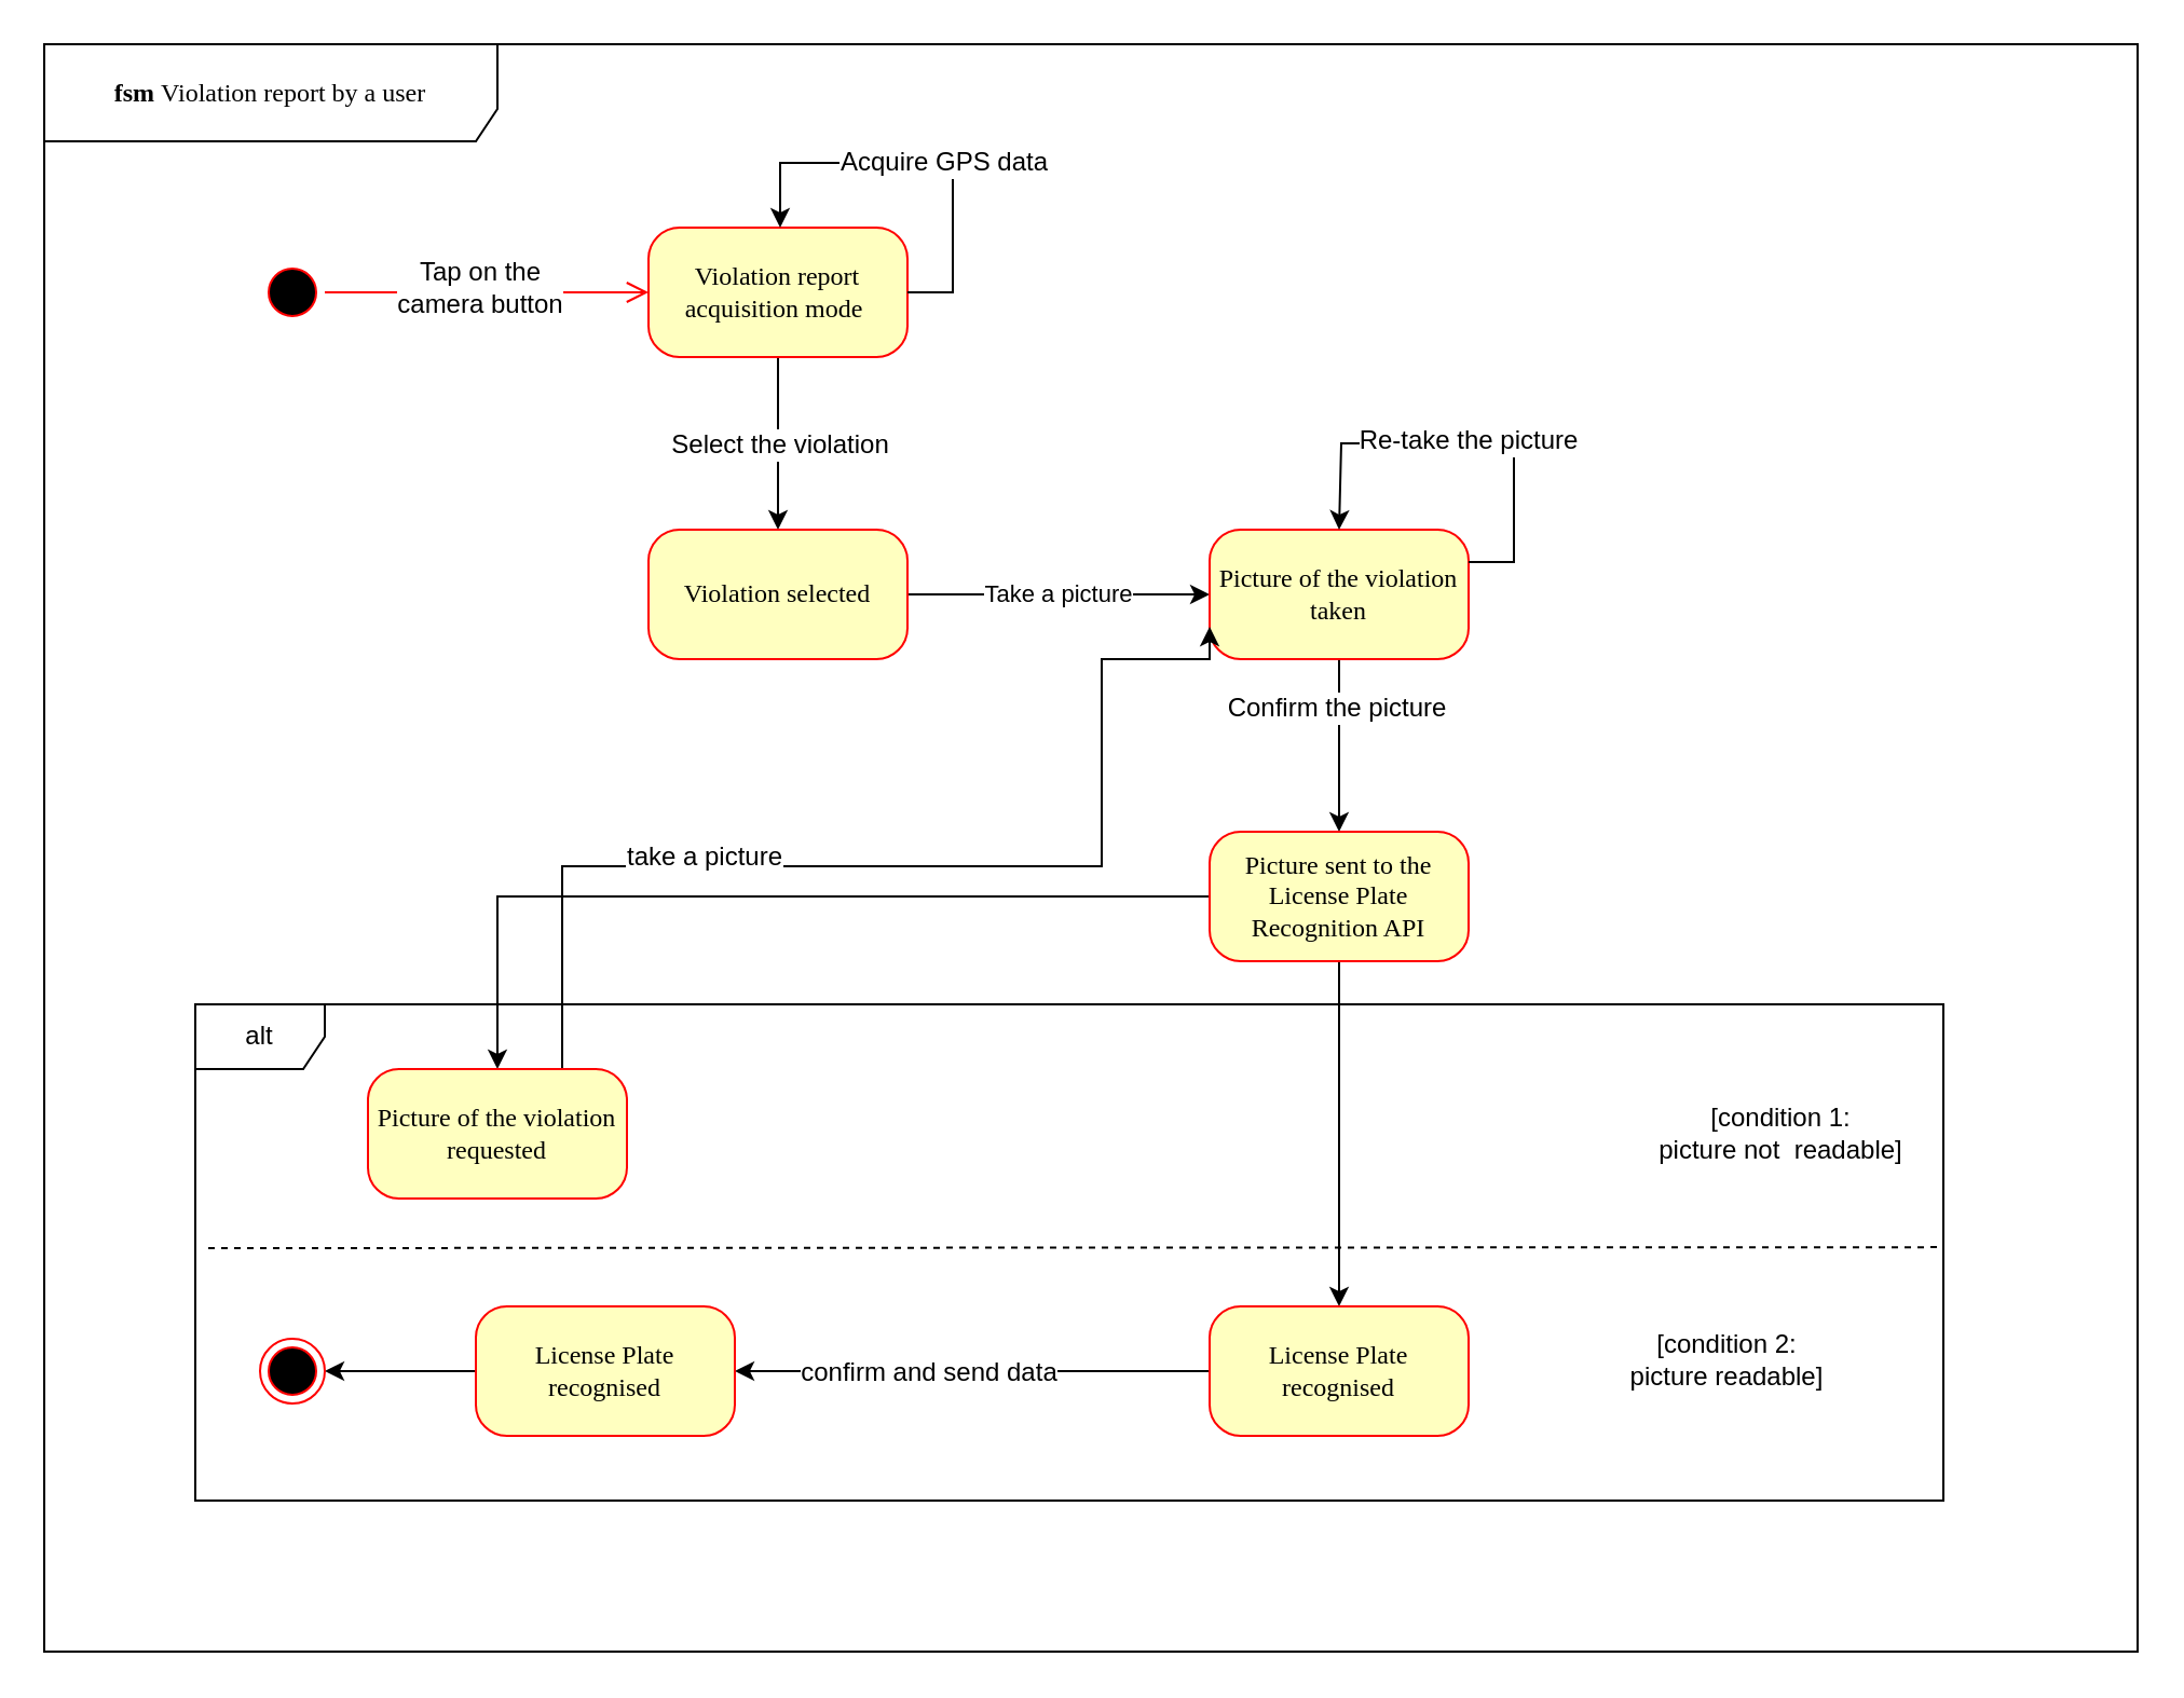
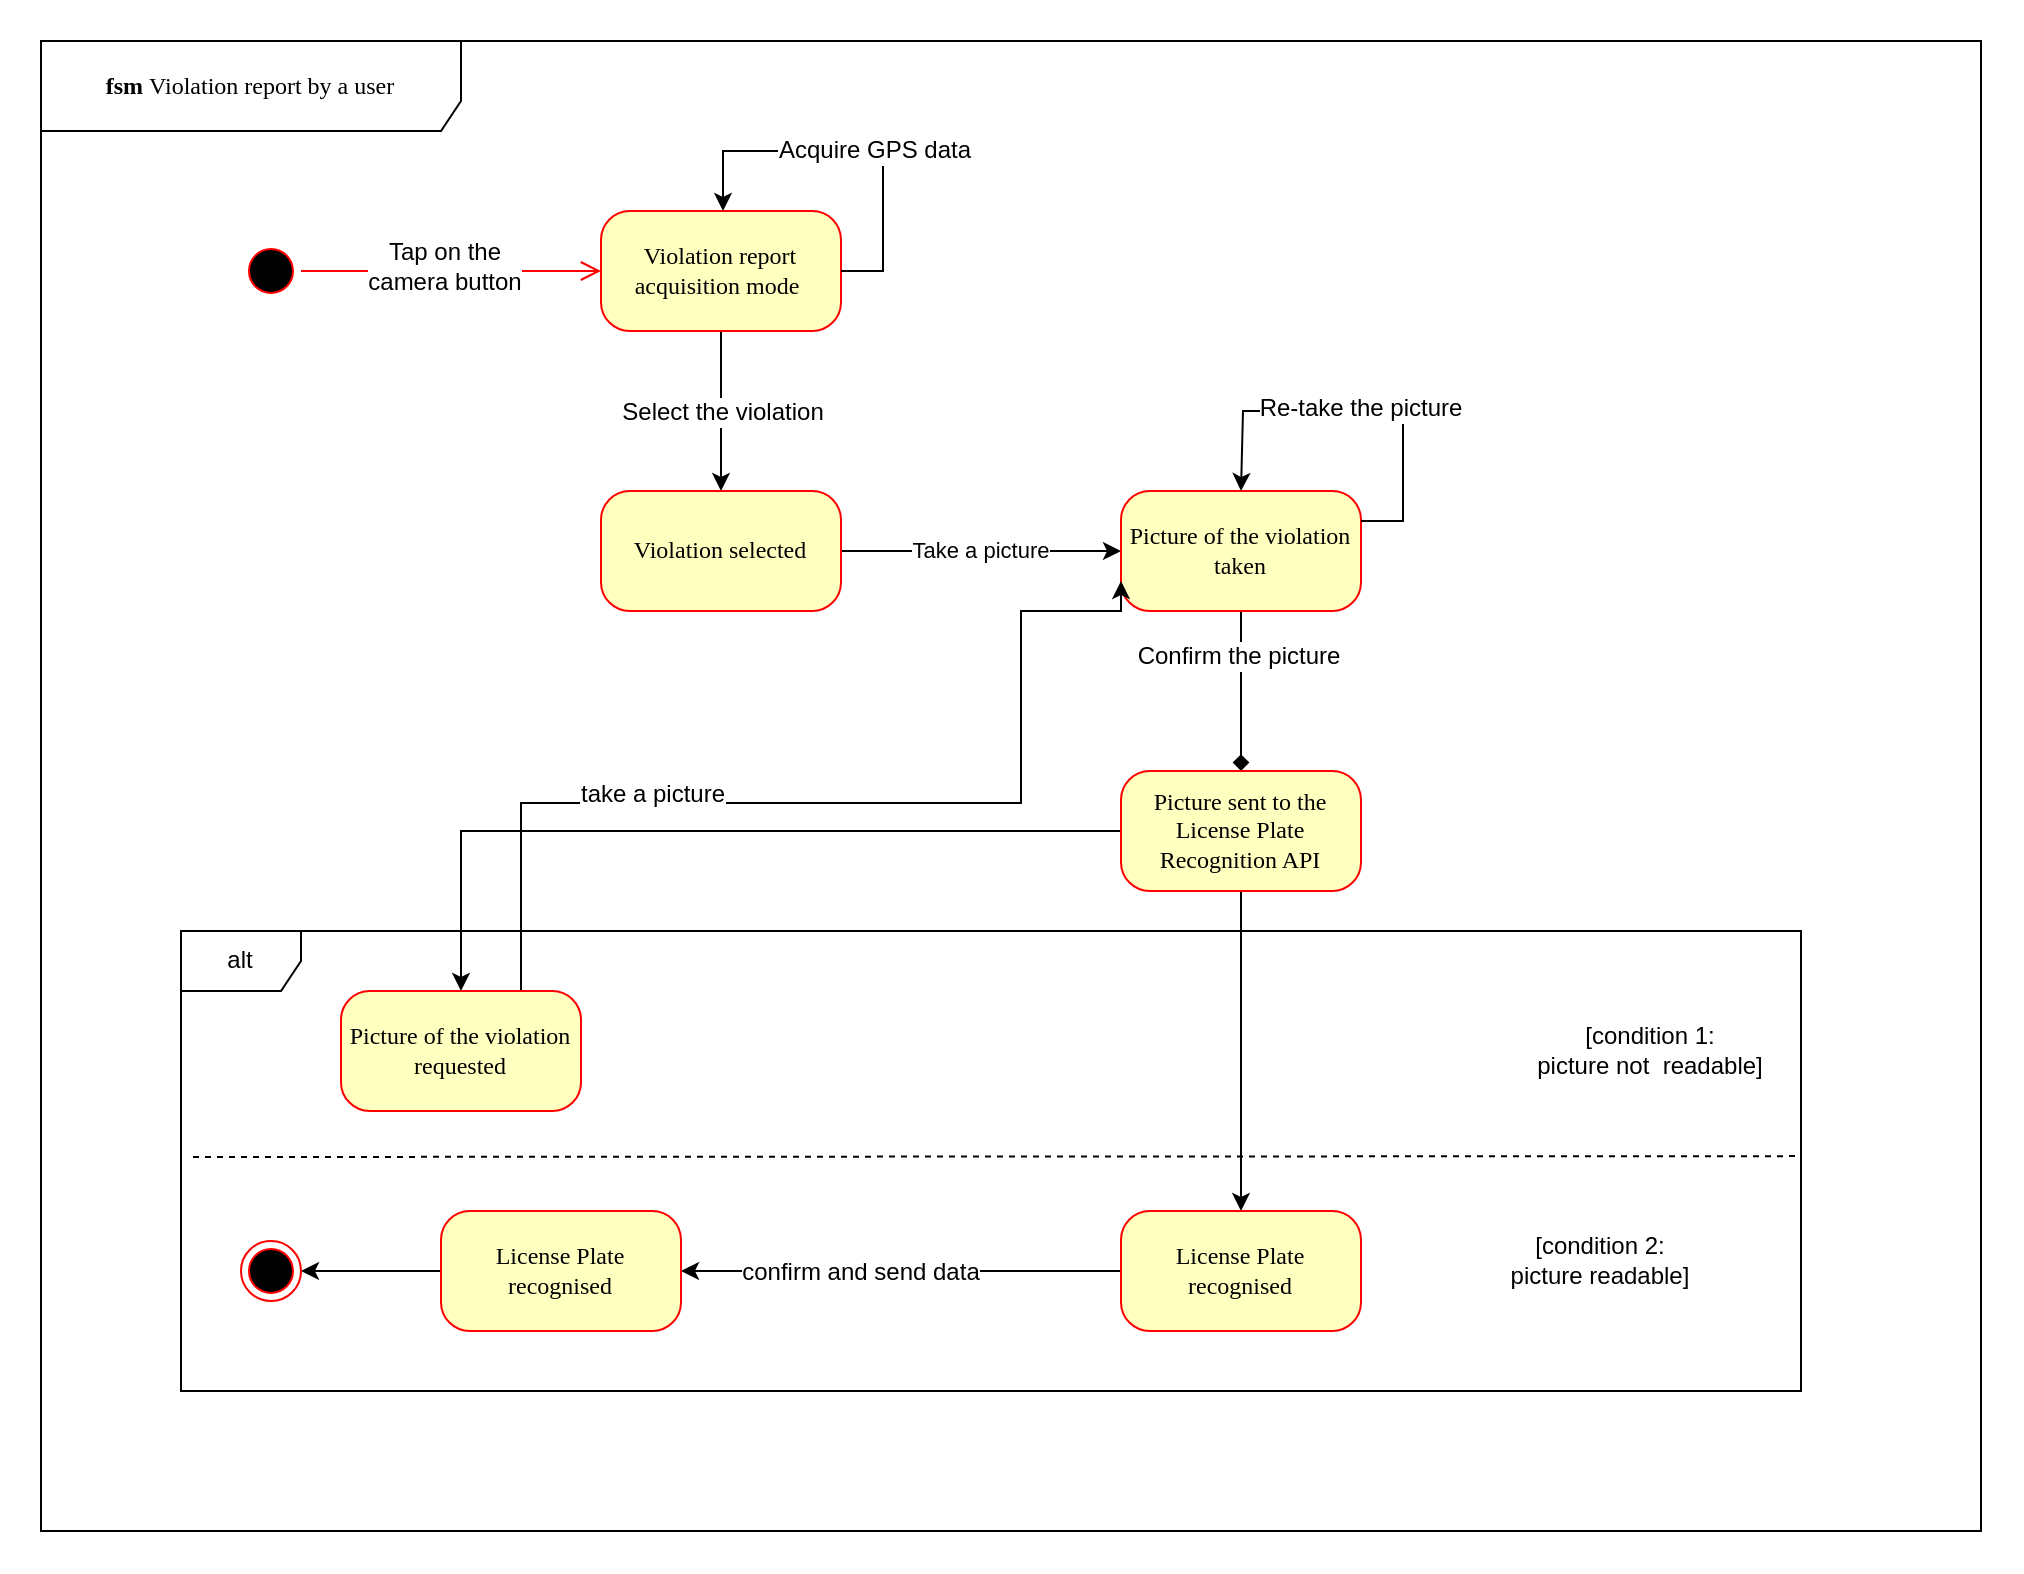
  <mxCell id="0" />
  <mxCell id="1" parent="0" />
  <mxCell id="2" value="alt" style="shape=umlFrame;whiteSpace=wrap;html=1;" vertex="1" parent="1"><mxGeometry x="90" y="465" width="810" height="230" as="geometry" /></mxCell>
  <mxCell id="3" value="&lt;b&gt;fsm &lt;/b&gt;Violation report by a user" style="shape=umlFrame;whiteSpace=wrap;html=1;rounded=1;shadow=0;comic=0;labelBackgroundColor=none;strokeColor=#000000;strokeWidth=1;fillColor=#ffffff;fontFamily=Verdana;fontSize=12;fontColor=#000000;align=center;width=210;height=45;" parent="1" vertex="1"><mxGeometry x="20" y="20" width="970" height="745" as="geometry" /></mxCell>
  <mxCell id="4" value="" style="ellipse;html=1;shape=startState;fillColor=#000000;strokeColor=#ff0000;rounded=1;shadow=0;comic=0;labelBackgroundColor=none;fontFamily=Verdana;fontSize=12;fontColor=#000000;align=center;direction=south;" parent="1" vertex="1"><mxGeometry x="120" y="120" width="30" height="30" as="geometry" /></mxCell>
  <mxCell id="5" value="" style="edgeStyle=orthogonalEdgeStyle;rounded=0;orthogonalLoop=1;jettySize=auto;html=1;" edge="1" parent="1" source="7" target="9"><mxGeometry relative="1" as="geometry" /></mxCell>
  <mxCell id="6" value="Select the violation" style="text;html=1;resizable=0;points=[];align=center;verticalAlign=middle;labelBackgroundColor=#ffffff;" vertex="1" connectable="0" parent="5"><mxGeometry x="-0.004" relative="1" as="geometry"><mxPoint as="offset" /></mxGeometry></mxCell>
  <mxCell id="7" value="Violation report acquisition mode&amp;nbsp;" style="rounded=1;whiteSpace=wrap;html=1;arcSize=24;fillColor=#ffffc0;strokeColor=#ff0000;shadow=0;comic=0;labelBackgroundColor=none;fontFamily=Verdana;fontSize=12;fontColor=#000000;align=center;" parent="1" vertex="1"><mxGeometry x="300" y="105" width="120" height="60" as="geometry" /></mxCell>
  <mxCell id="8" value="Take a picture" style="edgeStyle=orthogonalEdgeStyle;rounded=0;orthogonalLoop=1;jettySize=auto;html=1;" edge="1" parent="1" source="9" target="12"><mxGeometry relative="1" as="geometry" /></mxCell>
  <mxCell id="9" value="Violation selected" style="rounded=1;whiteSpace=wrap;html=1;arcSize=24;fillColor=#ffffc0;strokeColor=#ff0000;shadow=0;comic=0;labelBackgroundColor=none;fontFamily=Verdana;fontSize=12;fontColor=#000000;align=center;" vertex="1" parent="1"><mxGeometry x="300" y="245" width="120" height="60" as="geometry" /></mxCell>
- <mxCell id="10" value="" style="edgeStyle=orthogonalEdgeStyle;rounded=0;orthogonalLoop=1;jettySize=auto;html=1;" edge="1" parent="1" source="12" target="15"><mxGeometry relative="1" as="geometry" /></mxCell>
+ <mxCell id="10" value="" style="edgeStyle=orthogonalEdgeStyle;rounded=0;orthogonalLoop=1;jettySize=auto;html=1;endArrow=diamond;" edge="1" parent="1" source="12" target="15"><mxGeometry relative="1" as="geometry" /></mxCell>
  <mxCell id="11" value="Confirm the picture" style="text;html=1;resizable=0;points=[];align=center;verticalAlign=middle;labelBackgroundColor=#ffffff;" vertex="1" connectable="0" parent="10"><mxGeometry x="-0.438" y="-2" relative="1" as="geometry"><mxPoint as="offset" /></mxGeometry></mxCell>
  <mxCell id="12" value="Picture of the violation taken" style="rounded=1;whiteSpace=wrap;html=1;arcSize=24;fillColor=#ffffc0;strokeColor=#ff0000;shadow=0;comic=0;labelBackgroundColor=none;fontFamily=Verdana;fontSize=12;fontColor=#000000;align=center;" vertex="1" parent="1"><mxGeometry x="560" y="245" width="120" height="60" as="geometry" /></mxCell>
  <mxCell id="13" value="" style="edgeStyle=orthogonalEdgeStyle;rounded=0;orthogonalLoop=1;jettySize=auto;html=1;" edge="1" parent="1" source="15" target="23"><mxGeometry relative="1" as="geometry" /></mxCell>
  <mxCell id="14" value="" style="edgeStyle=orthogonalEdgeStyle;rounded=0;orthogonalLoop=1;jettySize=auto;html=1;" edge="1" parent="1" source="15" target="18"><mxGeometry relative="1" as="geometry" /></mxCell>
  <mxCell id="15" value="Picture sent to the License Plate Recognition API" style="rounded=1;whiteSpace=wrap;html=1;arcSize=24;fillColor=#ffffc0;strokeColor=#ff0000;shadow=0;comic=0;labelBackgroundColor=none;fontFamily=Verdana;fontSize=12;fontColor=#000000;align=center;" vertex="1" parent="1"><mxGeometry x="560" y="385" width="120" height="60" as="geometry" /></mxCell>
  <mxCell id="16" value="" style="edgeStyle=orthogonalEdgeStyle;rounded=0;orthogonalLoop=1;jettySize=auto;html=1;" edge="1" parent="1" source="18" target="20"><mxGeometry relative="1" as="geometry" /></mxCell>
  <mxCell id="17" value="confirm and send data" style="text;html=1;resizable=0;points=[];align=center;verticalAlign=middle;labelBackgroundColor=#ffffff;" vertex="1" connectable="0" parent="16"><mxGeometry x="0.183" relative="1" as="geometry"><mxPoint x="-1" as="offset" /></mxGeometry></mxCell>
  <mxCell id="18" value="License Plate recognised" style="rounded=1;whiteSpace=wrap;html=1;arcSize=24;fillColor=#ffffc0;strokeColor=#ff0000;shadow=0;comic=0;labelBackgroundColor=none;fontFamily=Verdana;fontSize=12;fontColor=#000000;align=center;" vertex="1" parent="1"><mxGeometry x="560" y="605" width="120" height="60" as="geometry" /></mxCell>
  <mxCell id="19" style="edgeStyle=orthogonalEdgeStyle;rounded=0;orthogonalLoop=1;jettySize=auto;html=1;" edge="1" parent="1" source="20" target="33"><mxGeometry relative="1" as="geometry" /></mxCell>
  <mxCell id="20" value="License Plate recognised" style="rounded=1;whiteSpace=wrap;html=1;arcSize=24;fillColor=#ffffc0;strokeColor=#ff0000;shadow=0;comic=0;labelBackgroundColor=none;fontFamily=Verdana;fontSize=12;fontColor=#000000;align=center;" vertex="1" parent="1"><mxGeometry x="220" y="605" width="120" height="60" as="geometry" /></mxCell>
  <mxCell id="21" style="edgeStyle=orthogonalEdgeStyle;rounded=0;orthogonalLoop=1;jettySize=auto;html=1;exitX=0.75;exitY=0;exitDx=0;exitDy=0;entryX=0;entryY=0.75;entryDx=0;entryDy=0;" edge="1" parent="1" source="23" target="12"><mxGeometry relative="1" as="geometry"><Array as="points"><mxPoint x="261" y="401" /><mxPoint x="510" y="401" /><mxPoint x="510" y="305" /><mxPoint x="561" y="305" /></Array></mxGeometry></mxCell>
  <mxCell id="22" value="take a picture" style="text;html=1;resizable=0;points=[];align=center;verticalAlign=middle;labelBackgroundColor=#ffffff;" vertex="1" connectable="0" parent="21"><mxGeometry x="-0.625" y="-64" relative="1" as="geometry"><mxPoint x="64" y="-69" as="offset" /></mxGeometry></mxCell>
  <mxCell id="23" value="Picture of the violation requested" style="rounded=1;whiteSpace=wrap;html=1;arcSize=24;fillColor=#ffffc0;strokeColor=#ff0000;shadow=0;comic=0;labelBackgroundColor=none;fontFamily=Verdana;fontSize=12;fontColor=#000000;align=center;" vertex="1" parent="1"><mxGeometry x="170" y="495" width="120" height="60" as="geometry" /></mxCell>
  <mxCell id="24" style="edgeStyle=orthogonalEdgeStyle;html=1;labelBackgroundColor=none;endArrow=open;endSize=8;strokeColor=#ff0000;fontFamily=Verdana;fontSize=12;align=left;" parent="1" source="4" target="7" edge="1"><mxGeometry relative="1" as="geometry" /></mxCell>
  <mxCell id="25" value="Tap on the&lt;br&gt;camera button" style="text;html=1;resizable=0;points=[];align=center;verticalAlign=middle;labelBackgroundColor=#ffffff;" vertex="1" connectable="0" parent="24"><mxGeometry y="5" relative="1" as="geometry"><mxPoint x="-4" y="2" as="offset" /></mxGeometry></mxCell>
  <mxCell id="26" style="edgeStyle=orthogonalEdgeStyle;rounded=0;orthogonalLoop=1;jettySize=auto;html=1;exitX=1;exitY=0.5;exitDx=0;exitDy=0;" edge="1" parent="1" source="7" target="7"><mxGeometry relative="1" as="geometry"><Array as="points"><mxPoint x="441" y="135" /><mxPoint x="441" y="75" /><mxPoint x="361" y="75" /></Array></mxGeometry></mxCell>
  <mxCell id="27" value="Acquire GPS data" style="text;html=1;resizable=0;points=[];align=center;verticalAlign=middle;labelBackgroundColor=#ffffff;" vertex="1" connectable="0" parent="26"><mxGeometry x="-0.099" y="-1" relative="1" as="geometry"><mxPoint as="offset" /></mxGeometry></mxCell>
  <mxCell id="28" style="edgeStyle=orthogonalEdgeStyle;rounded=0;orthogonalLoop=1;jettySize=auto;html=1;exitX=1;exitY=0.25;exitDx=0;exitDy=0;entryX=0.5;entryY=0;entryDx=0;entryDy=0;" edge="1" parent="1" source="12" target="12"><mxGeometry relative="1" as="geometry"><Array as="points"><mxPoint x="701" y="260" /><mxPoint x="701" y="205" /><mxPoint x="621" y="205" /></Array></mxGeometry></mxCell>
  <mxCell id="29" value="Re-take the picture" style="text;html=1;resizable=0;points=[];align=center;verticalAlign=middle;labelBackgroundColor=#ffffff;" vertex="1" connectable="0" parent="28"><mxGeometry x="0.005" y="-2" relative="1" as="geometry"><mxPoint as="offset" /></mxGeometry></mxCell>
  <mxCell id="30" value="" style="endArrow=none;dashed=1;html=1;entryX=1.002;entryY=0.172;entryDx=0;entryDy=0;entryPerimeter=0;" edge="1" parent="1"><mxGeometry width="50" height="50" relative="1" as="geometry"><mxPoint x="96" y="578" as="sourcePoint" /><mxPoint x="897.62" y="577.56" as="targetPoint" /></mxGeometry></mxCell>
  <mxCell id="31" value="[condition 1: &lt;br&gt;picture not &amp;nbsp;readable]" style="text;html=1;strokeColor=none;fillColor=none;align=center;verticalAlign=middle;whiteSpace=wrap;rounded=0;" vertex="1" parent="1"><mxGeometry x="755" y="500" width="140" height="50" as="geometry" /></mxCell>
  <mxCell id="32" value="[condition 2: &lt;br&gt;picture readable]" style="text;html=1;strokeColor=none;fillColor=none;align=center;verticalAlign=middle;whiteSpace=wrap;rounded=0;" vertex="1" parent="1"><mxGeometry x="730" y="605" width="140" height="50" as="geometry" /></mxCell>
  <mxCell id="33" value="" style="ellipse;html=1;shape=endState;fillColor=#000000;strokeColor=#ff0000;" vertex="1" parent="1"><mxGeometry x="120" y="620" width="30" height="30" as="geometry" /></mxCell>
